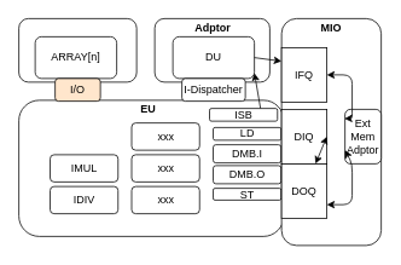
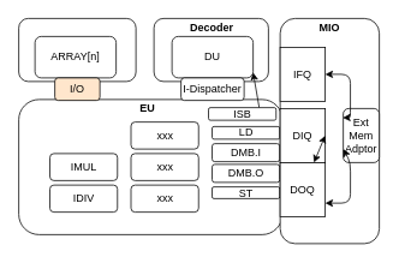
  <mxCell id="0" />
  <mxCell id="1" parent="0" />
  <mxCell id="2" value="" style="group" vertex="1" connectable="0" parent="1"><mxGeometry x="20" y="110" width="292.5" height="150" as="geometry" /></mxCell>
  <mxCell id="3" value="" style="rounded=1;whiteSpace=wrap;html=1;" vertex="1" parent="2"><mxGeometry width="292.5" height="150" as="geometry" /></mxCell>
  <mxCell id="4" value="LD" style="rounded=1;whiteSpace=wrap;html=1;" vertex="1" parent="2"><mxGeometry x="214.5" y="30" width="75" height="14" as="geometry" /></mxCell>
  <mxCell id="5" value="ST" style="rounded=1;whiteSpace=wrap;html=1;" vertex="1" parent="2"><mxGeometry x="214.5" y="97" width="75" height="13" as="geometry" /></mxCell>
  <mxCell id="6" value="DMB.I" style="rounded=1;whiteSpace=wrap;html=1;" vertex="1" parent="2"><mxGeometry x="214.5" y="49" width="75" height="20" as="geometry" /></mxCell>
  <mxCell id="7" value="DMB.O" style="rounded=1;whiteSpace=wrap;html=1;" vertex="1" parent="2"><mxGeometry x="214.5" y="72" width="75" height="20" as="geometry" /></mxCell>
  <mxCell id="8" value="xxx" style="rounded=1;whiteSpace=wrap;html=1;" vertex="1" parent="2"><mxGeometry x="124.5" y="25" width="75" height="30" as="geometry" /></mxCell>
  <mxCell id="9" value="xxx" style="rounded=1;whiteSpace=wrap;html=1;" vertex="1" parent="2"><mxGeometry x="124.5" y="60" width="75" height="30" as="geometry" /></mxCell>
  <mxCell id="10" value="xxx" style="rounded=1;whiteSpace=wrap;html=1;" vertex="1" parent="2"><mxGeometry x="124.5" y="95" width="75" height="30" as="geometry" /></mxCell>
  <mxCell id="11" value="IMUL" style="rounded=1;whiteSpace=wrap;html=1;" vertex="1" parent="2"><mxGeometry x="34.5" y="60" width="75" height="30" as="geometry" /></mxCell>
  <mxCell id="12" value="IDIV" style="rounded=1;whiteSpace=wrap;html=1;" vertex="1" parent="2"><mxGeometry x="34.5" y="95" width="75" height="30" as="geometry" /></mxCell>
  <mxCell id="13" value="&lt;b&gt;EU&lt;/b&gt;" style="text;html=1;strokeColor=none;fillColor=none;align=center;verticalAlign=middle;whiteSpace=wrap;rounded=0;" vertex="1" parent="2"><mxGeometry x="112.5" width="60" height="20" as="geometry" /></mxCell>
  <mxCell id="14" value="" style="group" vertex="1" connectable="0" parent="1"><mxGeometry x="310" y="20" width="110" height="250" as="geometry" /></mxCell>
  <mxCell id="15" value="" style="rounded=1;whiteSpace=wrap;html=1;container=0;" vertex="1" parent="14"><mxGeometry width="110.0" height="250" as="geometry" /></mxCell>
  <mxCell id="16" value="Ext&lt;br&gt;Mem&lt;br&gt;Adptor" style="rounded=1;whiteSpace=wrap;html=1;container=0;" vertex="1" parent="14"><mxGeometry x="70" y="100" width="40" height="60" as="geometry" /></mxCell>
  <mxCell id="17" value="IFQ" style="rounded=0;whiteSpace=wrap;html=1;container=0;" vertex="1" parent="14"><mxGeometry y="32" width="50" height="60" as="geometry" /></mxCell>
  <mxCell id="18" value="DIQ" style="rounded=0;whiteSpace=wrap;html=1;container=0;" vertex="1" parent="14"><mxGeometry y="100" width="50" height="60" as="geometry" /></mxCell>
  <mxCell id="19" value="DOQ" style="rounded=0;whiteSpace=wrap;html=1;container=0;" vertex="1" parent="14"><mxGeometry y="160" width="50" height="60" as="geometry" /></mxCell>
  <mxCell id="20" value="" style="endArrow=classic;startArrow=classic;html=1;exitX=1;exitY=0.5;exitDx=0;exitDy=0;" edge="1" parent="14" source="18" target="19"><mxGeometry width="50" height="50" relative="1" as="geometry"><mxPoint x="68.75" y="120" as="sourcePoint" /><mxPoint x="90.865" y="130.0" as="targetPoint" /></mxGeometry></mxCell>
  <mxCell id="21" value="" style="endArrow=classic;startArrow=classic;html=1;entryX=0;entryY=0.75;entryDx=0;entryDy=0;exitX=1;exitY=0.75;exitDx=0;exitDy=0;" edge="1" parent="14" source="19" target="16"><mxGeometry width="50" height="50" relative="1" as="geometry"><mxPoint x="68.75" y="189.5" as="sourcePoint" /><mxPoint x="91.667" y="189.5" as="targetPoint" /><Array as="points"><mxPoint x="77.917" y="205" /><mxPoint x="78" y="160" /></Array></mxGeometry></mxCell>
  <mxCell id="22" value="" style="endArrow=classic;startArrow=classic;html=1;exitX=1;exitY=0.5;exitDx=0;exitDy=0;entryX=-0.013;entryY=0.171;entryDx=0;entryDy=0;entryPerimeter=0;" edge="1" parent="14" source="17" target="16"><mxGeometry width="50" height="50" relative="1" as="geometry"><mxPoint x="73.333" y="215" as="sourcePoint" /><mxPoint x="178.75" y="160" as="targetPoint" /><Array as="points"><mxPoint x="77.917" y="62" /><mxPoint x="77.917" y="110" /></Array></mxGeometry></mxCell>
  <mxCell id="23" value="&lt;b&gt;MIO&lt;/b&gt;" style="text;html=1;strokeColor=none;fillColor=none;align=center;verticalAlign=middle;whiteSpace=wrap;rounded=0;" vertex="1" parent="14"><mxGeometry x="41.25" width="27.5" height="20" as="geometry" /></mxCell>
  <mxCell id="24" value="" style="group" vertex="1" connectable="0" parent="1"><mxGeometry x="20" y="20" width="130" height="91" as="geometry" /></mxCell>
  <mxCell id="25" value="" style="rounded=1;whiteSpace=wrap;html=1;" vertex="1" parent="24"><mxGeometry width="130" height="70" as="geometry" /></mxCell>
  <mxCell id="26" value="ARRAY[n]" style="rounded=1;whiteSpace=wrap;html=1;" vertex="1" parent="24"><mxGeometry x="18" y="20" width="90" height="46" as="geometry" /></mxCell>
  <mxCell id="27" value="I/O" style="rounded=1;whiteSpace=wrap;html=1;fillColor=#ffe6cc;" vertex="1" parent="24"><mxGeometry x="40" y="66" width="50" height="25" as="geometry" /></mxCell>
  <mxCell id="28" value="" style="group" vertex="1" connectable="0" parent="1"><mxGeometry x="170" y="20" width="130" height="91" as="geometry" /></mxCell>
  <mxCell id="29" value="" style="rounded=1;whiteSpace=wrap;html=1;" vertex="1" parent="28"><mxGeometry width="127" height="70" as="geometry" /></mxCell>
  <mxCell id="30" value="DU" style="rounded=1;whiteSpace=wrap;html=1;" vertex="1" parent="28"><mxGeometry x="20" y="20" width="90" height="46" as="geometry" /></mxCell>
- <mxCell id="31" value="&lt;b&gt;Adptor&lt;/b&gt;" style="text;html=1;strokeColor=none;fillColor=none;align=center;verticalAlign=middle;whiteSpace=wrap;rounded=0;" vertex="1" parent="28"><mxGeometry x="26.57" width="75.43" height="20" as="geometry" /></mxCell>
+ <mxCell id="31" value="&lt;b&gt;Decoder&lt;/b&gt;" style="text;html=1;strokeColor=none;fillColor=none;align=center;verticalAlign=middle;whiteSpace=wrap;rounded=0;" vertex="1" parent="28"><mxGeometry x="26.57" width="75.43" height="20" as="geometry" /></mxCell>
  <mxCell id="32" value="I-Dispatcher" style="rounded=1;whiteSpace=wrap;html=1;" vertex="1" parent="28"><mxGeometry x="30" y="66" width="70" height="25" as="geometry" /></mxCell>
  <mxCell id="33" value="" style="endArrow=classic;html=1;exitX=0.75;exitY=0;exitDx=0;exitDy=0;entryX=1;entryY=0.87;entryDx=0;entryDy=0;entryPerimeter=0;" edge="1" parent="1" source="34" target="30"><mxGeometry width="50" height="50" relative="1" as="geometry"><mxPoint x="80" y="130" as="sourcePoint" /><mxPoint x="430" y="20" as="targetPoint" /></mxGeometry></mxCell>
  <mxCell id="34" value="ISB" style="rounded=1;whiteSpace=wrap;html=1;" vertex="1" parent="1"><mxGeometry x="230.5" y="119" width="75" height="14" as="geometry" /></mxCell>
- <mxCell id="35" value="" style="endArrow=classic;html=1;entryX=0;entryY=0.25;entryDx=0;entryDy=0;exitX=1;exitY=0.5;exitDx=0;exitDy=0;" edge="1" parent="1" source="30" target="17"><mxGeometry width="50" height="50" relative="1" as="geometry"><mxPoint x="290" y="67" as="sourcePoint" /><mxPoint x="130" y="80" as="targetPoint" /></mxGeometry></mxCell>
